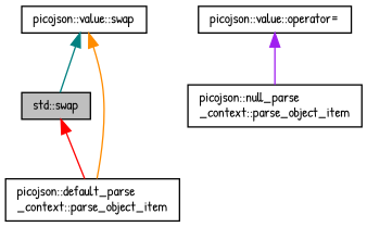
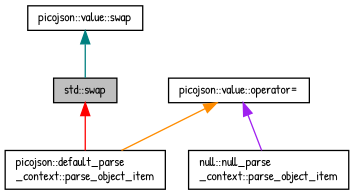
  digraph {
    fontname="Patrick Hand"
    rankdir=TB
    node [color=black fillcolor=white fontname="Patrick Hand" fontsize=10 shape=record style=filled]
    edge [dir=back fontname="Patrick Hand" fontsize=10 labelfontname=Helvetica labelfontsize=10 style=solid]
    n1 [fillcolor=grey75 fontcolor=black height=0.2 label="std::swap" width=0.4]
    n2 [height=0.2 label="picojson::default_parse\l_context::parse_object_item" width=0.4]
    n3 [height=0.2 label="picojson::value::swap" width=0.4]
    n4 [height=0.2 label="picojson::value::operator=" width=0.4]
-   n5 [height=0.2 label="picojson::null_parse\l_context::parse_object_item" width=0.4]
+   n5 [height=0.2 label="null::null_parse\l_context::parse_object_item" width=0.4]
    n1 -> n2 [color=red]
    n3 -> n1 [color=teal]
-   n3 -> n2 [color=darkorange]
+   n4 -> n2 [color=darkorange]
    n4 -> n5 [color=purple]
  }
